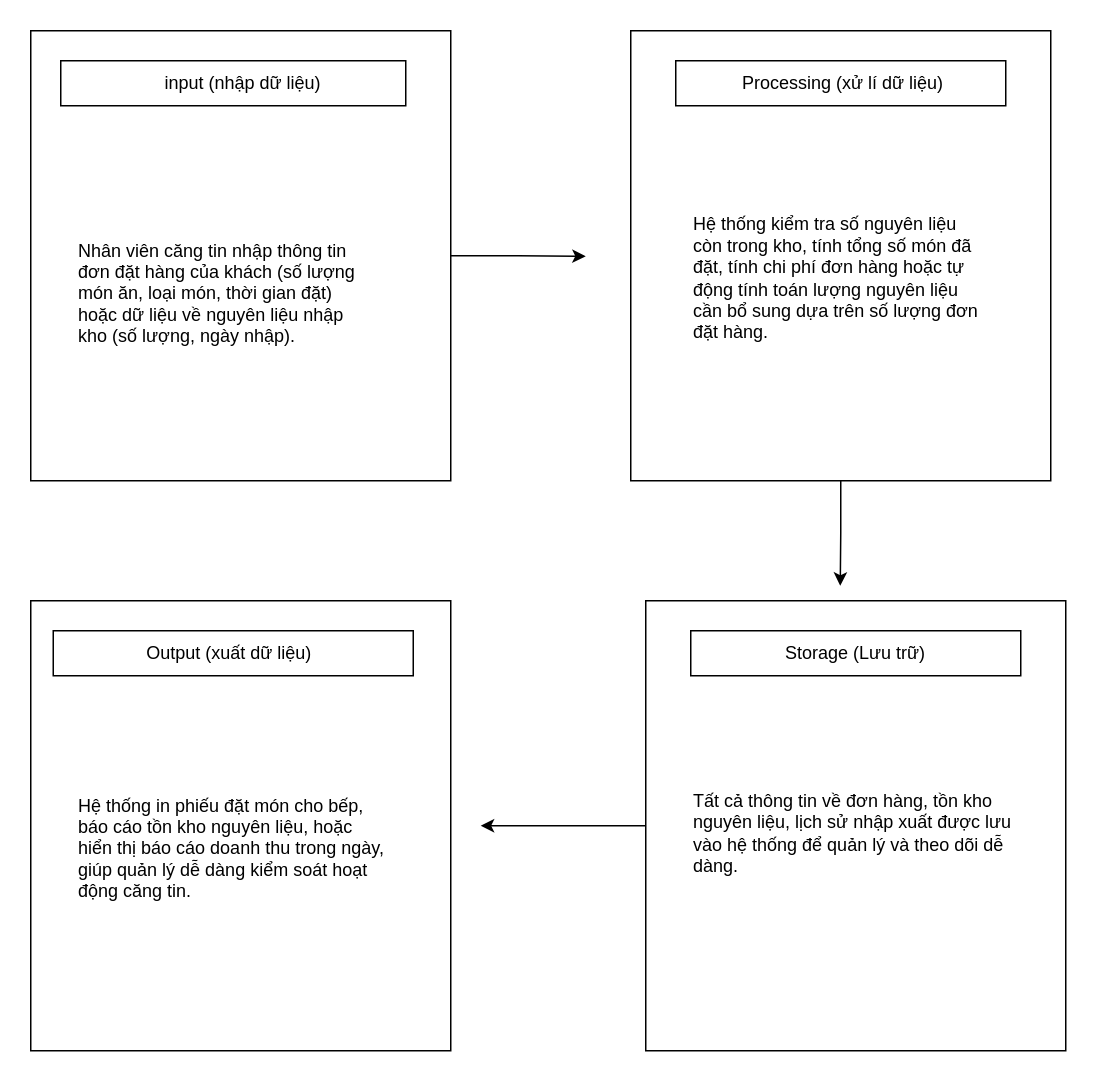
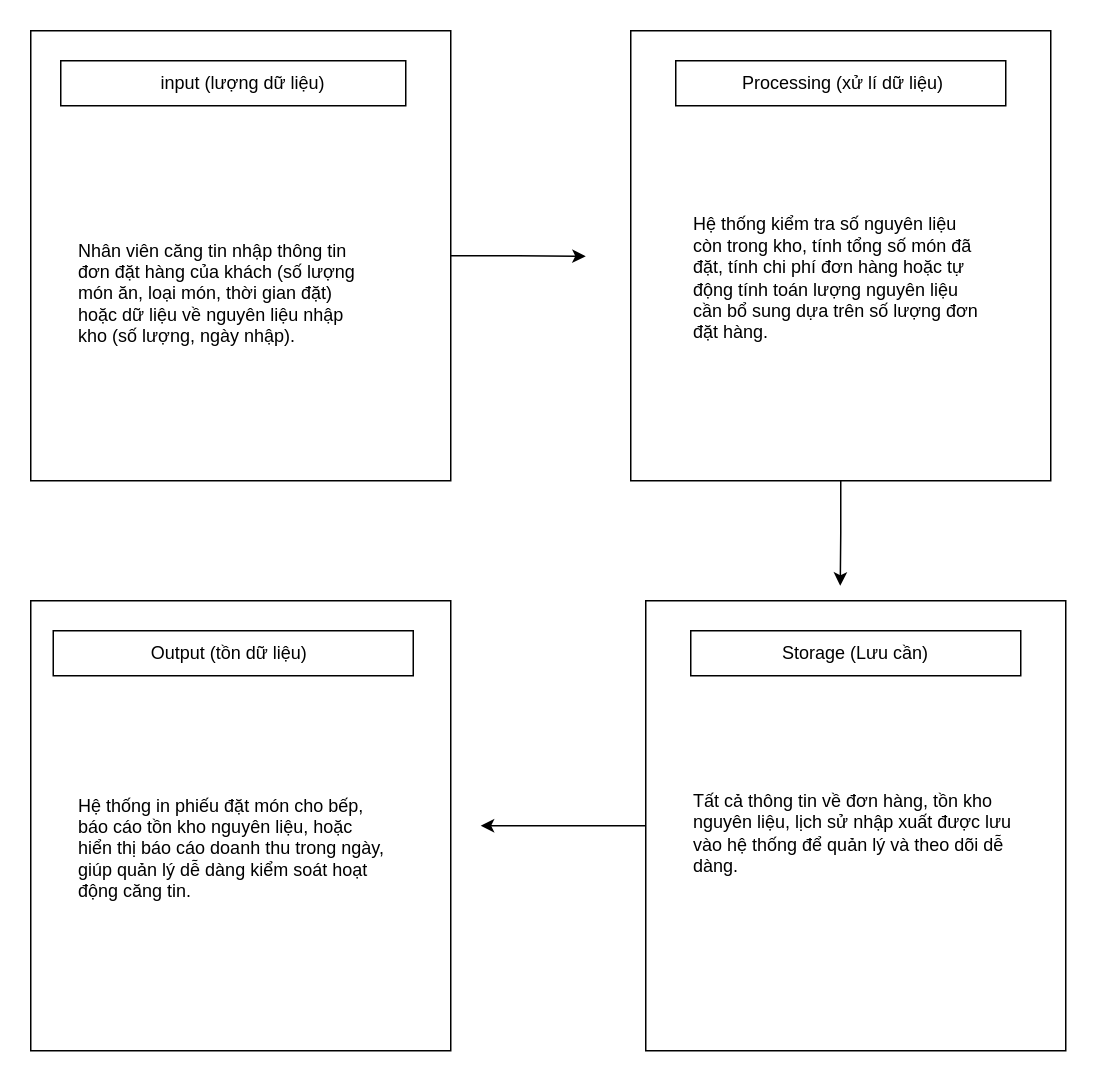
  <mxCell id="0" />
  <mxCell id="1" parent="0" />
  <mxCell id="2" style="edgeStyle=orthogonalEdgeStyle;rounded=0;orthogonalLoop=1;jettySize=auto;html=1;exitX=1;exitY=0.5;exitDx=0;exitDy=0;" edge="1" parent="1" source="3"><mxGeometry relative="1" as="geometry"><mxPoint x="390" y="170.333" as="targetPoint" /></mxGeometry></mxCell>
  <mxCell id="3" value="" style="rounded=0;whiteSpace=wrap;html=1;" vertex="1" parent="1"><mxGeometry x="20" y="20" width="280" height="300" as="geometry" /></mxCell>
  <mxCell id="4" value="" style="rounded=0;whiteSpace=wrap;html=1;" vertex="1" parent="1"><mxGeometry x="40" y="40" width="230" height="30" as="geometry" /></mxCell>
- <mxCell id="5" value="input (nhập dữ liệu)&amp;nbsp;&amp;nbsp;" style="text;html=1;align=center;verticalAlign=middle;whiteSpace=wrap;rounded=0;" vertex="1" parent="1"><mxGeometry x="70" y="40" width="190" height="30" as="geometry" /></mxCell>
+ <mxCell id="5" value="input (lượng dữ liệu)&amp;nbsp;&amp;nbsp;" style="text;html=1;align=center;verticalAlign=middle;whiteSpace=wrap;rounded=0;" vertex="1" parent="1"><mxGeometry x="70" y="40" width="190" height="30" as="geometry" /></mxCell>
  <mxCell id="6" value="&lt;p data-start=&quot;122&quot; data-end=&quot;283&quot;&gt;Nhân viên căng tin nhập thông tin đơn đặt hàng của khách (số lượng món ăn, loại món, thời gian đặt) hoặc dữ liệu về nguyên liệu nhập kho (số lượng, ngày nhập).&lt;/p&gt;" style="text;html=1;align=left;verticalAlign=middle;whiteSpace=wrap;rounded=0;" vertex="1" parent="1"><mxGeometry x="50" y="90" width="200" height="210" as="geometry" /></mxCell>
  <mxCell id="7" style="edgeStyle=orthogonalEdgeStyle;rounded=0;orthogonalLoop=1;jettySize=auto;html=1;exitX=0.5;exitY=1;exitDx=0;exitDy=0;" edge="1" parent="1" source="8"><mxGeometry relative="1" as="geometry"><mxPoint x="559.667" y="390" as="targetPoint" /></mxGeometry></mxCell>
  <mxCell id="8" value="" style="rounded=0;whiteSpace=wrap;html=1;" vertex="1" parent="1"><mxGeometry x="420" y="20" width="280" height="300" as="geometry" /></mxCell>
  <mxCell id="9" value="" style="rounded=0;whiteSpace=wrap;html=1;" vertex="1" parent="1"><mxGeometry x="450" y="40" width="220" height="30" as="geometry" /></mxCell>
  <mxCell id="10" value="&amp;nbsp;Processing (xử lí dữ liệu)" style="text;html=1;align=center;verticalAlign=middle;whiteSpace=wrap;rounded=0;" vertex="1" parent="1"><mxGeometry x="450" y="40" width="220" height="30" as="geometry" /></mxCell>
  <mxCell id="11" value="&lt;p data-end=&quot;512&quot; data-start=&quot;331&quot;&gt;Hệ thống kiểm tra số nguyên liệu còn trong kho, tính tổng số món đã đặt, tính chi phí đơn hàng hoặc tự động tính toán lượng nguyên liệu cần bổ sung dựa trên số lượng đơn đặt hàng.&lt;/p&gt;" style="text;html=1;align=left;verticalAlign=middle;whiteSpace=wrap;rounded=0;" vertex="1" parent="1"><mxGeometry x="460" y="110" width="200" height="150" as="geometry" /></mxCell>
  <mxCell id="12" style="edgeStyle=orthogonalEdgeStyle;rounded=0;orthogonalLoop=1;jettySize=auto;html=1;exitX=0;exitY=0.5;exitDx=0;exitDy=0;" edge="1" parent="1" source="13"><mxGeometry relative="1" as="geometry"><mxPoint x="320" y="550" as="targetPoint" /></mxGeometry></mxCell>
  <mxCell id="13" value="" style="rounded=0;whiteSpace=wrap;html=1;" vertex="1" parent="1"><mxGeometry x="430" y="400" width="280" height="300" as="geometry" /></mxCell>
  <mxCell id="14" value="" style="rounded=0;whiteSpace=wrap;html=1;" vertex="1" parent="1"><mxGeometry x="460" y="420" width="220" height="30" as="geometry" /></mxCell>
- <mxCell id="15" value="Storage (Lưu trữ)" style="text;html=1;align=center;verticalAlign=middle;whiteSpace=wrap;rounded=0;" vertex="1" parent="1"><mxGeometry x="460" y="420" width="220" height="30" as="geometry" /></mxCell>
+ <mxCell id="15" value="Storage (Lưu cần)" style="text;html=1;align=center;verticalAlign=middle;whiteSpace=wrap;rounded=0;" vertex="1" parent="1"><mxGeometry x="460" y="420" width="220" height="30" as="geometry" /></mxCell>
  <mxCell id="16" value="Tất cả thông tin về đơn hàng, tồn kho nguyên liệu, lịch sử nhập xuất được lưu vào hệ thống để quản lý và theo dõi dễ dàng." style="text;html=1;align=left;verticalAlign=middle;whiteSpace=wrap;rounded=0;" vertex="1" parent="1"><mxGeometry x="460" y="490" width="220" height="130" as="geometry" /></mxCell>
  <mxCell id="17" value="" style="rounded=0;whiteSpace=wrap;html=1;" vertex="1" parent="1"><mxGeometry x="20" y="400" width="280" height="300" as="geometry" /></mxCell>
  <mxCell id="18" value="" style="rounded=0;whiteSpace=wrap;html=1;" vertex="1" parent="1"><mxGeometry x="35" y="420" width="240" height="30" as="geometry" /></mxCell>
- <mxCell id="19" value="Output (xuất dữ liệu)" style="text;html=1;align=center;verticalAlign=middle;whiteSpace=wrap;rounded=0;" vertex="1" parent="1"><mxGeometry x="35" y="420" width="235" height="30" as="geometry" /></mxCell>
+ <mxCell id="19" value="Output (tồn dữ liệu)" style="text;html=1;align=center;verticalAlign=middle;whiteSpace=wrap;rounded=0;" vertex="1" parent="1"><mxGeometry x="35" y="420" width="235" height="30" as="geometry" /></mxCell>
  <mxCell id="20" value="Hệ thống in phiếu đặt món cho bếp, báo cáo tồn kho nguyên liệu, hoặc hiển thị báo cáo doanh thu trong ngày, giúp quản lý dễ dàng kiểm soát hoạt động căng tin." style="text;html=1;align=left;verticalAlign=middle;whiteSpace=wrap;rounded=0;" vertex="1" parent="1"><mxGeometry x="50" y="480" width="210" height="170" as="geometry" /></mxCell>
